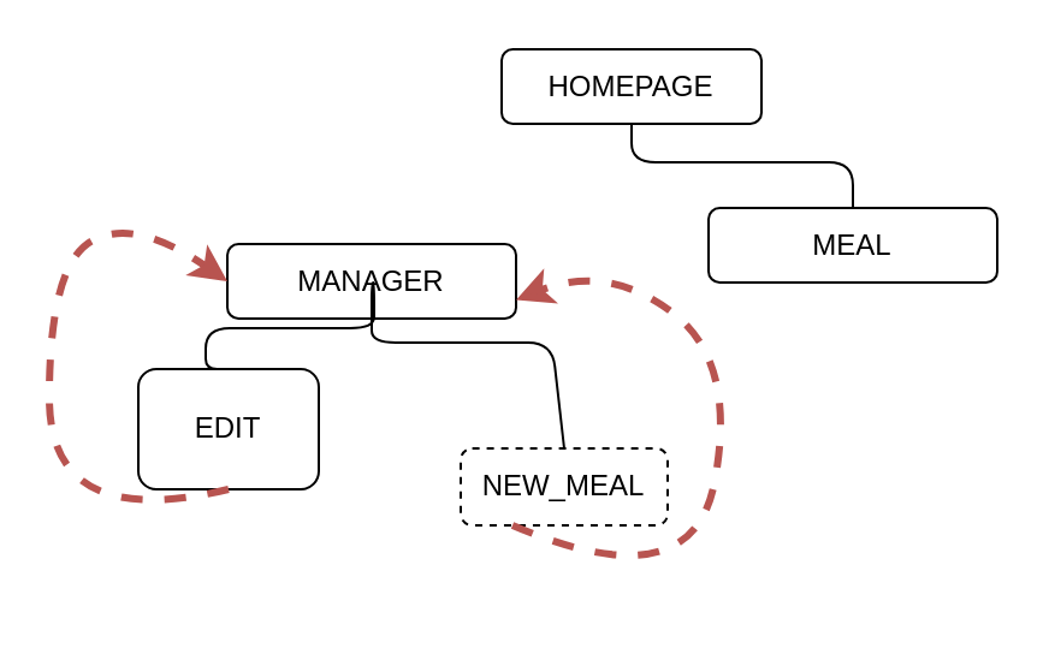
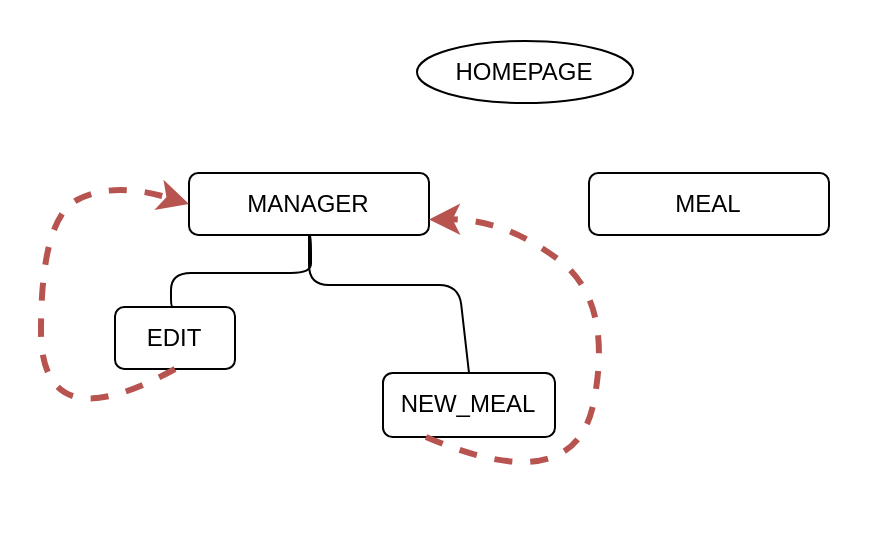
  <mxCell id="0" />
  <mxCell id="1" parent="0" />
- <mxCell id="2" value="HOMEPAGE" style="rounded=1;whiteSpace=wrap;html=1;" vertex="1" parent="1"><mxGeometry x="208" y="20" width="108" height="31" as="geometry" /></mxCell>
- <mxCell id="3" value="MANAGER" style="rounded=1;whiteSpace=wrap;html=1;" vertex="1" parent="1"><mxGeometry x="94" y="101" width="120" height="31" as="geometry" /></mxCell>
+ <mxCell id="2" value="HOMEPAGE" style="ellipse;whiteSpace=wrap;html=1;" vertex="1" parent="1"><mxGeometry x="208" y="20" width="108" height="31" as="geometry" /></mxCell>
+ <mxCell id="3" value="MANAGER" style="rounded=1;whiteSpace=wrap;html=1;" vertex="1" parent="1"><mxGeometry x="94" y="86" width="120" height="31" as="geometry" /></mxCell>
  <mxCell id="4" value="MEAL" style="rounded=1;whiteSpace=wrap;html=1;" vertex="1" parent="1"><mxGeometry x="294" y="86" width="120" height="31" as="geometry" /></mxCell>
- <mxCell id="5" style="edgeStyle=orthogonalEdgeStyle;rounded=1;orthogonalLoop=1;jettySize=auto;html=1;endArrow=none;endFill=0;entryX=0.5;entryY=0;entryDx=0;entryDy=0;exitX=0.5;exitY=1;exitDx=0;exitDy=0;" edge="1" parent="1" source="2" target="4"><mxGeometry relative="1" as="geometry"><mxPoint x="272" y="61" as="sourcePoint" /><mxPoint x="168" y="98" as="targetPoint" /><Array as="points"><mxPoint x="262" y="67" /><mxPoint x="354" y="67" /></Array></mxGeometry></mxCell>
- <mxCell id="6" value="EDIT" style="rounded=1;whiteSpace=wrap;html=1;" vertex="1" parent="1"><mxGeometry x="57" y="153" width="75" height="50" as="geometry" /></mxCell>
- <mxCell id="7" value="NEW_MEAL" style="rounded=1;whiteSpace=wrap;html=1;dashed=1;" vertex="1" parent="1"><mxGeometry x="191" y="186" width="86" height="32" as="geometry" /></mxCell>
+ <mxCell id="6" value="EDIT" style="rounded=1;whiteSpace=wrap;html=1;" vertex="1" parent="1"><mxGeometry x="57" y="153" width="60" height="31" as="geometry" /></mxCell>
+ <mxCell id="7" value="NEW_MEAL" style="rounded=1;whiteSpace=wrap;html=1;" vertex="1" parent="1"><mxGeometry x="191" y="186" width="86" height="32" as="geometry" /></mxCell>
  <mxCell id="8" style="edgeStyle=orthogonalEdgeStyle;rounded=1;orthogonalLoop=1;jettySize=auto;html=1;endArrow=none;endFill=0;exitX=0.5;exitY=1;exitDx=0;exitDy=0;entryX=0.5;entryY=0;entryDx=0;entryDy=0;" edge="1" parent="1" source="3" target="6"><mxGeometry relative="1" as="geometry"><mxPoint x="155" y="126" as="sourcePoint" /><mxPoint x="51" y="161" as="targetPoint" /><Array as="points"><mxPoint x="155" y="117" /><mxPoint x="155" y="136" /><mxPoint x="85" y="136" /></Array></mxGeometry></mxCell>
  <mxCell id="9" value="" style="endArrow=none;html=1;exitX=0.5;exitY=1;exitDx=0;exitDy=0;entryX=0.5;entryY=0;entryDx=0;entryDy=0;rounded=1;" edge="1" parent="1" source="3" target="7"><mxGeometry width="50" height="50" relative="1" as="geometry"><mxPoint x="195" y="211" as="sourcePoint" /><mxPoint x="245" y="161" as="targetPoint" /><Array as="points"><mxPoint x="154" y="142" /><mxPoint x="229" y="142" /></Array></mxGeometry></mxCell>
  <mxCell id="10" value="" style="curved=1;endArrow=classic;html=1;exitX=0.25;exitY=1;exitDx=0;exitDy=0;entryX=1;entryY=0.75;entryDx=0;entryDy=0;fillColor=#f8cecc;strokeColor=#b85450;dashed=1;strokeWidth=3;" edge="1" parent="1" source="7" target="3"><mxGeometry width="50" height="50" relative="1" as="geometry"><mxPoint x="197" y="211" as="sourcePoint" /><mxPoint x="88" y="311" as="targetPoint" /><Array as="points"><mxPoint x="287" y="250" /><mxPoint x="306" y="150" /><mxPoint x="252" y="109" /></Array></mxGeometry></mxCell>
  <mxCell id="11" value="" style="curved=1;endArrow=classic;html=1;exitX=0.5;exitY=1;exitDx=0;exitDy=0;entryX=0;entryY=0.5;entryDx=0;entryDy=0;fillColor=#f8cecc;strokeColor=#b85450;dashed=1;strokeWidth=3;" edge="1" parent="1" source="6" target="3"><mxGeometry width="50" height="50" relative="1" as="geometry"><mxPoint x="222.5" y="228" as="sourcePoint" /><mxPoint x="224" y="119.25" as="targetPoint" /><Array as="points"><mxPoint x="20" y="221" /><mxPoint x="20" y="109" /><mxPoint x="56" y="90" /></Array></mxGeometry></mxCell>
